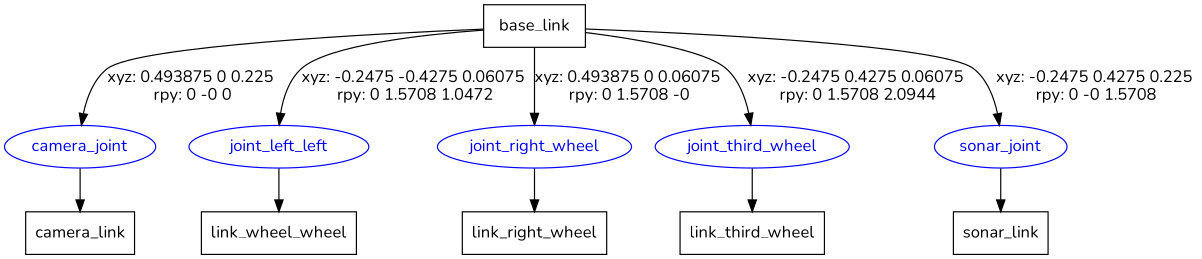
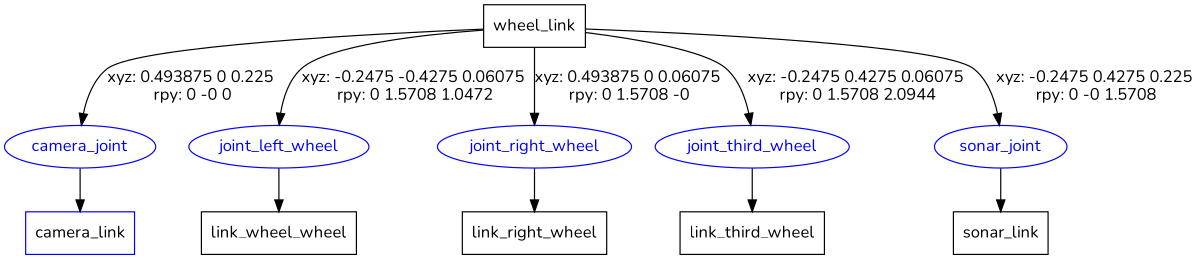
  digraph {
    fontname=Nunito
    node [fontname=Nunito shape=box]
    edge [fontname=Nunito]
-   n1 [label=base_link]
+   n1 [label=wheel_link]
    camera_joint [color=blue fontcolor=blue shape=ellipse]
-   joint_left_wheel [color=blue fontcolor=blue shape=ellipse label=joint_left_left]
+   joint_left_wheel [color=blue fontcolor=blue shape=ellipse]
    joint_right_wheel [color=blue fontcolor=blue shape=ellipse]
    joint_third_wheel [color=blue fontcolor=blue shape=ellipse]
    sonar_joint [color=blue fontcolor=blue shape=ellipse]
-   n7 [label=camera_link]
+   n7 [label=camera_link color=blue]
    n8 [label=link_wheel_wheel]
    n9 [label=link_right_wheel]
    n10 [label=link_third_wheel]
    n11 [label=sonar_link]
    n1 -> camera_joint [label="xyz: 0.493875 0 0.225 \nrpy: 0 -0 0"]
    n1 -> joint_left_wheel [label="xyz: -0.2475 -0.4275 0.06075 \nrpy: 0 1.5708 1.0472"]
    n1 -> joint_right_wheel [label="xyz: 0.493875 0 0.06075 \nrpy: 0 1.5708 -0"]
    n1 -> joint_third_wheel [label="xyz: -0.2475 0.4275 0.06075 \nrpy: 0 1.5708 2.0944"]
    n1 -> sonar_joint [label="xyz: -0.2475 0.4275 0.225 \nrpy: 0 -0 1.5708"]
    camera_joint -> n7
    joint_left_wheel -> n8
    joint_right_wheel -> n9
    joint_third_wheel -> n10
    sonar_joint -> n11
  }
